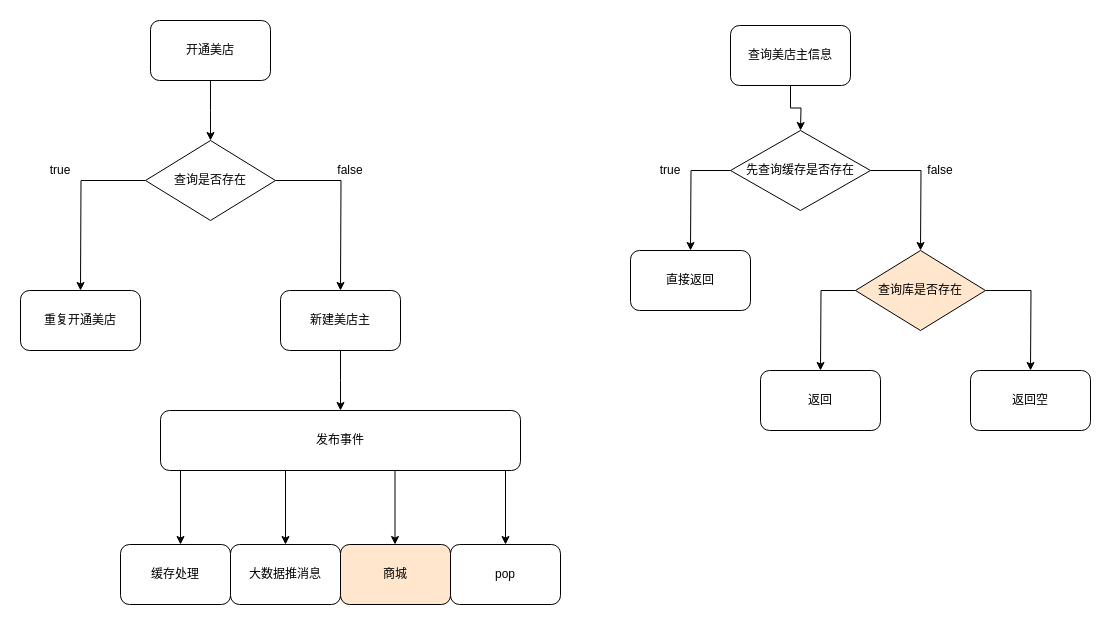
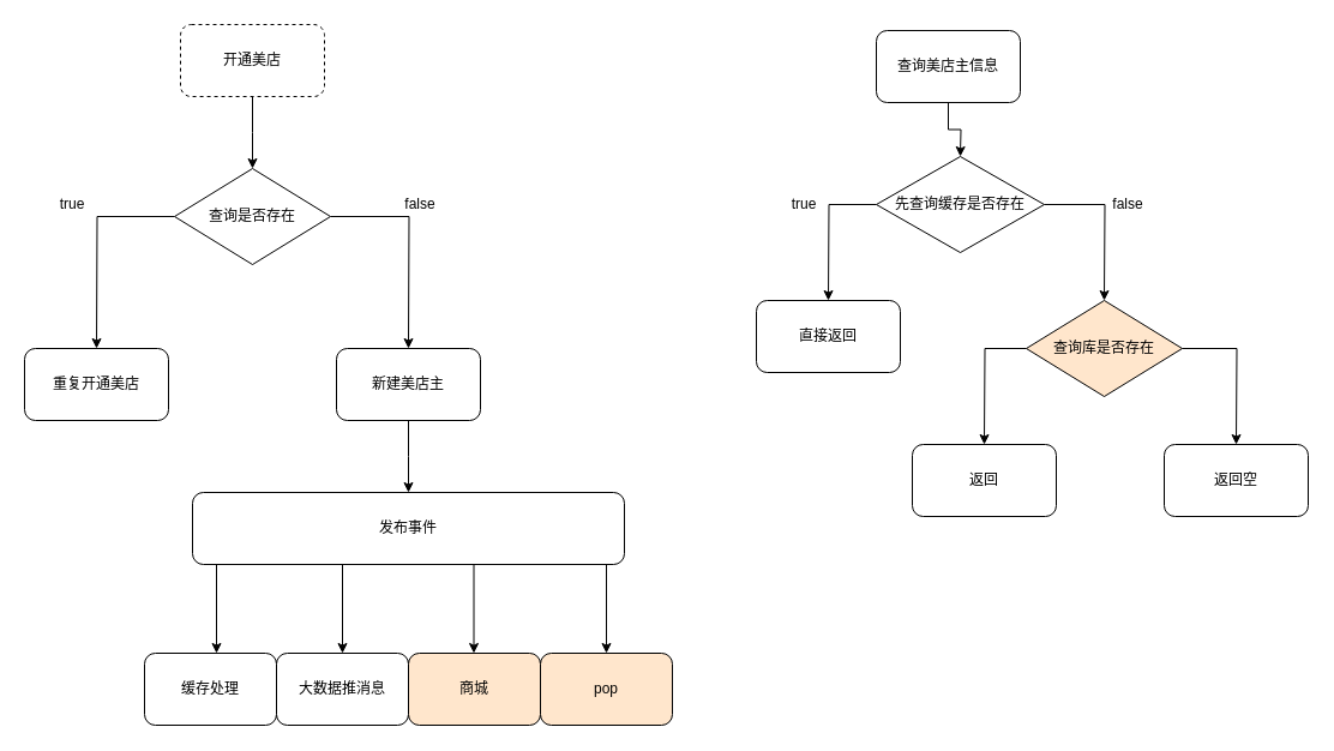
  <mxCell id="0" />
  <mxCell id="1" parent="0" />
  <mxCell id="2" style="edgeStyle=orthogonalEdgeStyle;rounded=0;orthogonalLoop=1;jettySize=auto;html=1;" edge="1" parent="1" source="3"><mxGeometry relative="1" as="geometry"><mxPoint x="800" y="130" as="targetPoint" /></mxGeometry></mxCell>
  <mxCell id="3" value="查询美店主信息" style="rounded=1;whiteSpace=wrap;html=1;" vertex="1" parent="1"><mxGeometry x="730" y="25" width="120" height="60" as="geometry" /></mxCell>
  <mxCell id="4" style="edgeStyle=orthogonalEdgeStyle;rounded=0;orthogonalLoop=1;jettySize=auto;html=1;" edge="1" parent="1" source="6"><mxGeometry relative="1" as="geometry"><mxPoint x="690" y="250" as="targetPoint" /></mxGeometry></mxCell>
  <mxCell id="5" style="edgeStyle=orthogonalEdgeStyle;rounded=0;orthogonalLoop=1;jettySize=auto;html=1;" edge="1" parent="1" source="6"><mxGeometry relative="1" as="geometry"><mxPoint x="920" y="250" as="targetPoint" /></mxGeometry></mxCell>
  <mxCell id="6" value="先查询缓存是否存在" style="rhombus;whiteSpace=wrap;html=1;" vertex="1" parent="1"><mxGeometry x="730" y="130" width="140" height="80" as="geometry" /></mxCell>
  <mxCell id="7" value="直接返回" style="rounded=1;whiteSpace=wrap;html=1;" vertex="1" parent="1"><mxGeometry x="630" y="250" width="120" height="60" as="geometry" /></mxCell>
  <mxCell id="8" value="true" style="text;html=1;strokeColor=none;fillColor=none;align=center;verticalAlign=middle;whiteSpace=wrap;rounded=0;" vertex="1" parent="1"><mxGeometry x="650" y="160" width="40" height="20" as="geometry" /></mxCell>
  <mxCell id="9" style="edgeStyle=orthogonalEdgeStyle;rounded=0;orthogonalLoop=1;jettySize=auto;html=1;" edge="1" parent="1" source="11"><mxGeometry relative="1" as="geometry"><mxPoint x="820" y="370" as="targetPoint" /></mxGeometry></mxCell>
  <mxCell id="10" style="edgeStyle=orthogonalEdgeStyle;rounded=0;orthogonalLoop=1;jettySize=auto;html=1;" edge="1" parent="1" source="11"><mxGeometry relative="1" as="geometry"><mxPoint x="1030" y="370" as="targetPoint" /></mxGeometry></mxCell>
  <mxCell id="11" value="查询库是否存在" style="rhombus;whiteSpace=wrap;html=1;fillColor=#ffe6cc;" vertex="1" parent="1"><mxGeometry x="855" y="250" width="130" height="80" as="geometry" /></mxCell>
  <mxCell id="12" value="返回" style="rounded=1;whiteSpace=wrap;html=1;" vertex="1" parent="1"><mxGeometry x="760" y="370" width="120" height="60" as="geometry" /></mxCell>
  <mxCell id="13" value="false" style="text;html=1;strokeColor=none;fillColor=none;align=center;verticalAlign=middle;whiteSpace=wrap;rounded=0;" vertex="1" parent="1"><mxGeometry x="920" y="160" width="40" height="20" as="geometry" /></mxCell>
  <mxCell id="14" value="返回空" style="rounded=1;whiteSpace=wrap;html=1;" vertex="1" parent="1"><mxGeometry x="970" y="370" width="120" height="60" as="geometry" /></mxCell>
  <mxCell id="15" style="edgeStyle=orthogonalEdgeStyle;rounded=0;orthogonalLoop=1;jettySize=auto;html=1;" edge="1" parent="1" source="16"><mxGeometry relative="1" as="geometry"><mxPoint x="210" y="140" as="targetPoint" /></mxGeometry></mxCell>
- <mxCell id="16" value="开通美店" style="rounded=1;whiteSpace=wrap;html=1;" vertex="1" parent="1"><mxGeometry x="150" y="20" width="120" height="60" as="geometry" /></mxCell>
+ <mxCell id="16" value="开通美店" style="rounded=1;whiteSpace=wrap;html=1;dashed=1;" vertex="1" parent="1"><mxGeometry x="150" y="20" width="120" height="60" as="geometry" /></mxCell>
  <mxCell id="17" style="edgeStyle=orthogonalEdgeStyle;rounded=0;orthogonalLoop=1;jettySize=auto;html=1;" edge="1" parent="1" source="19"><mxGeometry relative="1" as="geometry"><mxPoint x="80" y="290" as="targetPoint" /></mxGeometry></mxCell>
  <mxCell id="18" style="edgeStyle=orthogonalEdgeStyle;rounded=0;orthogonalLoop=1;jettySize=auto;html=1;exitX=1;exitY=0.5;exitDx=0;exitDy=0;" edge="1" parent="1" source="19"><mxGeometry relative="1" as="geometry"><mxPoint x="340" y="290" as="targetPoint" /></mxGeometry></mxCell>
  <mxCell id="19" value="查询是否存在" style="rhombus;whiteSpace=wrap;html=1;" vertex="1" parent="1"><mxGeometry x="145" y="140" width="130" height="80" as="geometry" /></mxCell>
  <mxCell id="20" value="重复开通美店" style="rounded=1;whiteSpace=wrap;html=1;" vertex="1" parent="1"><mxGeometry x="20" y="290" width="120" height="60" as="geometry" /></mxCell>
  <mxCell id="21" value="true" style="text;html=1;strokeColor=none;fillColor=none;align=center;verticalAlign=middle;whiteSpace=wrap;rounded=0;" vertex="1" parent="1"><mxGeometry x="40" y="160" width="40" height="20" as="geometry" /></mxCell>
  <mxCell id="22" style="edgeStyle=orthogonalEdgeStyle;rounded=0;orthogonalLoop=1;jettySize=auto;html=1;" edge="1" parent="1" source="23"><mxGeometry relative="1" as="geometry"><mxPoint x="340" y="410" as="targetPoint" /></mxGeometry></mxCell>
  <mxCell id="23" value="新建美店主" style="rounded=1;whiteSpace=wrap;html=1;" vertex="1" parent="1"><mxGeometry x="280" y="290" width="120" height="60" as="geometry" /></mxCell>
  <mxCell id="24" value="发布事件" style="rounded=1;whiteSpace=wrap;html=1;" vertex="1" parent="1"><mxGeometry x="160" y="410" width="360" height="60" as="geometry" /></mxCell>
  <mxCell id="25" value="" style="endArrow=classic;html=1;" edge="1" parent="1"><mxGeometry width="50" height="50" relative="1" as="geometry"><mxPoint x="180" y="470" as="sourcePoint" /><mxPoint x="180" y="544" as="targetPoint" /></mxGeometry></mxCell>
  <mxCell id="26" value="" style="endArrow=classic;html=1;" edge="1" parent="1"><mxGeometry width="50" height="50" relative="1" as="geometry"><mxPoint x="285" y="470" as="sourcePoint" /><mxPoint x="285" y="544" as="targetPoint" /></mxGeometry></mxCell>
  <mxCell id="27" value="缓存处理" style="rounded=1;whiteSpace=wrap;html=1;" vertex="1" parent="1"><mxGeometry x="120" y="544" width="110" height="60" as="geometry" /></mxCell>
  <mxCell id="28" value="大数据推消息" style="rounded=1;whiteSpace=wrap;html=1;" vertex="1" parent="1"><mxGeometry x="230" y="544" width="110" height="60" as="geometry" /></mxCell>
  <mxCell id="29" value="商城" style="rounded=1;whiteSpace=wrap;html=1;fillColor=#ffe6cc;" vertex="1" parent="1"><mxGeometry x="340" y="544" width="110" height="60" as="geometry" /></mxCell>
  <mxCell id="30" value="" style="endArrow=classic;html=1;" edge="1" parent="1"><mxGeometry width="50" height="50" relative="1" as="geometry"><mxPoint x="394.5" y="470" as="sourcePoint" /><mxPoint x="394.5" y="544" as="targetPoint" /></mxGeometry></mxCell>
  <mxCell id="31" value="" style="endArrow=classic;html=1;" edge="1" parent="1"><mxGeometry width="50" height="50" relative="1" as="geometry"><mxPoint x="505" y="470" as="sourcePoint" /><mxPoint x="505" y="544" as="targetPoint" /></mxGeometry></mxCell>
- <mxCell id="32" value="pop" style="rounded=1;whiteSpace=wrap;html=1;" vertex="1" parent="1"><mxGeometry x="450" y="544" width="110" height="60" as="geometry" /></mxCell>
+ <mxCell id="32" value="pop" style="rounded=1;whiteSpace=wrap;html=1;fillColor=#ffe6cc;" vertex="1" parent="1"><mxGeometry x="450" y="544" width="110" height="60" as="geometry" /></mxCell>
  <mxCell id="33" value="false" style="text;html=1;strokeColor=none;fillColor=none;align=center;verticalAlign=middle;whiteSpace=wrap;rounded=0;" vertex="1" parent="1"><mxGeometry x="330" y="160" width="40" height="20" as="geometry" /></mxCell>
